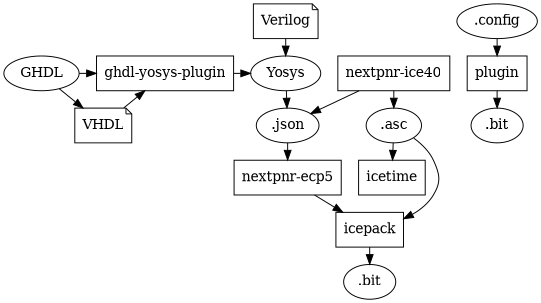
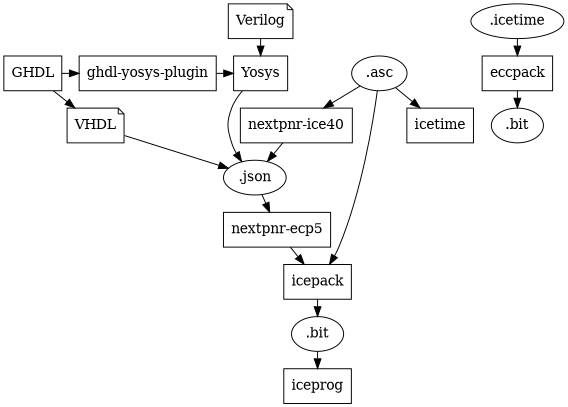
  digraph {
    ranksep=0.25
    node [shape=rectangle]
-   GHDL [shape=ellipse]
+   GHDL
    "ghdl-yosys-plugin"
-   Yosys [shape=ellipse]
+   Yosys
    VHDL [shape=note]
    ".json" [shape=oval]
    "nextpnr-ecp5"
    "nextpnr-ice40"
    ".asc" [shape=oval]
    icetime
    icepack
-   ".config" [shape=oval]
-   eccpack [label=plugin]
+   ".config" [shape=oval label=".icetime"]
+   eccpack
    n13 [label=".bit" shape=oval]
+   iceprog
    n15 [label=".bit" shape=oval]
    Verilog [shape=note]
    subgraph sub_1 {
      rank=same
      GHDL
      "ghdl-yosys-plugin"
      Yosys
    }
    GHDL -> "ghdl-yosys-plugin"
    GHDL -> VHDL
    "ghdl-yosys-plugin" -> Yosys
    Yosys -> ".json"
-   VHDL -> "ghdl-yosys-plugin"
+   VHDL -> ".json"
    ".json" -> "nextpnr-ecp5"
    "nextpnr-ecp5" -> icepack
    "nextpnr-ice40" -> ".json"
-   "nextpnr-ice40" -> ".asc"
+   ".asc" -> "nextpnr-ice40"
    ".asc" -> icetime
    ".asc" -> icepack
    icepack -> n13
    ".config" -> eccpack
    eccpack -> n15
+   n13 -> iceprog
    Verilog -> Yosys
  }
